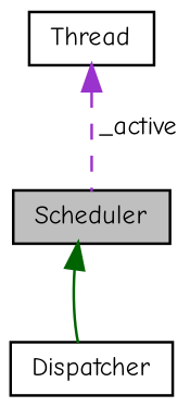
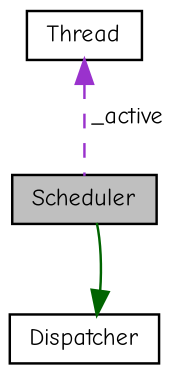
  digraph {
    fontname="Comic Neue"
    node [color=black fontname="Comic Neue" fontsize=10 shape=record]
    edge [dir=back fontname="Comic Neue" fontsize=10 labelfontname=Helvetica labelfontsize=10]
    n1 [fillcolor=grey75 fontcolor=black height=0.2 label=Scheduler style=filled width=0.4]
    n2 [height=0.2 label=Dispatcher width=0.4]
    n3 [height=0.2 label=Thread width=0.4]
-   n1 -> n2 [color=darkgreen style=solid]
+   n2 -> n1 [color=darkgreen style=solid]
    n3 -> n1 [color=darkorchid3 label=" _active" style=dashed]
  }
